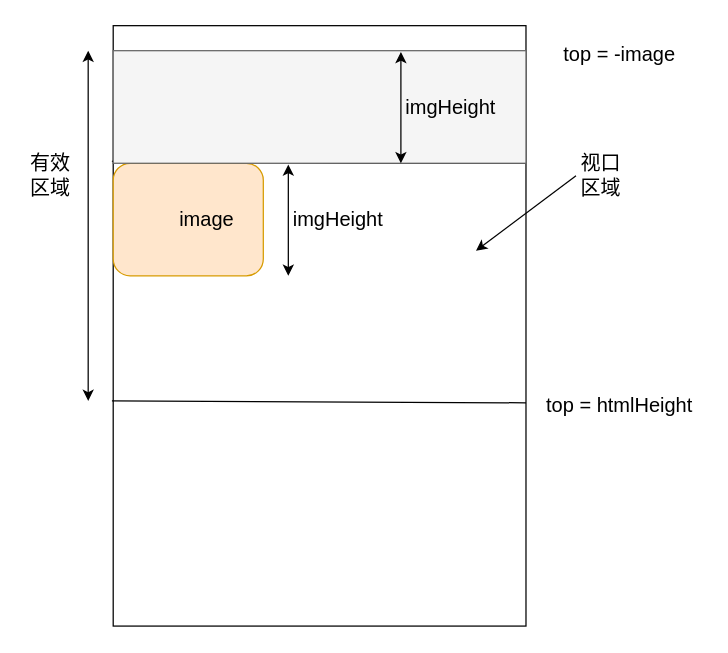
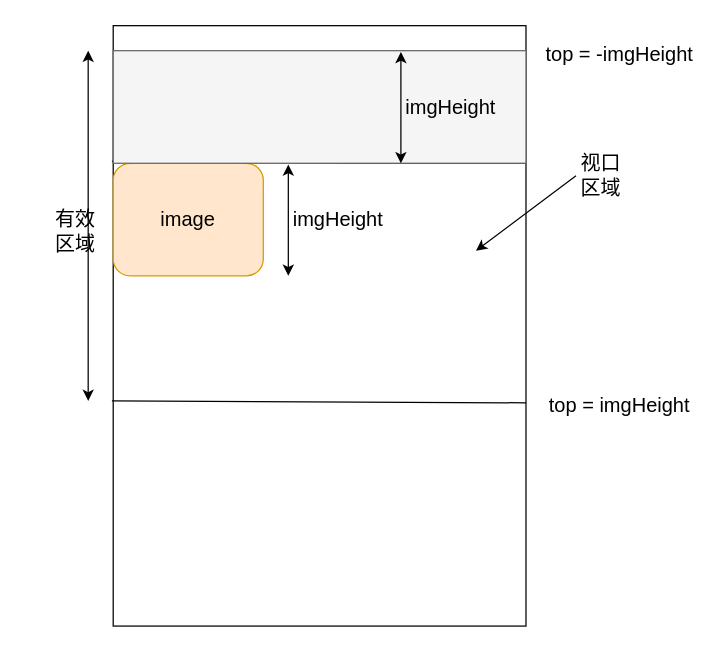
  <mxCell id="0" />
  <mxCell id="1" parent="0" />
  <mxCell id="2" value="" style="rounded=0;whiteSpace=wrap;html=1;" vertex="1" parent="1"><mxGeometry x="90" y="20" width="330" height="480" as="geometry" /></mxCell>
  <mxCell id="3" value="" style="rounded=1;whiteSpace=wrap;html=1;fillColor=#ffe6cc;strokeColor=#d79b00;" vertex="1" parent="1"><mxGeometry x="90" y="130" width="120" height="90" as="geometry" /></mxCell>
- <mxCell id="4" value="image" style="text;html=1;strokeColor=none;fillColor=none;align=center;verticalAlign=middle;whiteSpace=wrap;rounded=0;fontSize=16;" vertex="1" parent="1"><mxGeometry x="135" y="157.5" width="60" height="35" as="geometry" /></mxCell>
+ <mxCell id="4" value="image" style="text;html=1;strokeColor=none;fillColor=none;align=center;verticalAlign=middle;whiteSpace=wrap;rounded=0;fontSize=16;" vertex="1" parent="1"><mxGeometry x="120" y="157.5" width="60" height="35" as="geometry" /></mxCell>
  <mxCell id="5" value="" style="endArrow=none;html=1;fontSize=16;exitX=-0.003;exitY=0.226;exitDx=0;exitDy=0;exitPerimeter=0;" edge="1" parent="1" source="2"><mxGeometry width="50" height="50" relative="1" as="geometry"><mxPoint x="370" y="180" as="sourcePoint" /><mxPoint x="420" y="130" as="targetPoint" /></mxGeometry></mxCell>
  <mxCell id="6" value="" style="endArrow=none;html=1;fontSize=16;exitX=-0.003;exitY=0.226;exitDx=0;exitDy=0;exitPerimeter=0;" edge="1" parent="1" source="2"><mxGeometry width="50" height="50" relative="1" as="geometry"><mxPoint x="89.01" y="128.48" as="sourcePoint" /><mxPoint x="420" y="130" as="targetPoint" /><Array as="points"><mxPoint x="270" y="130" /></Array></mxGeometry></mxCell>
  <mxCell id="7" value="" style="endArrow=none;html=1;fontSize=16;exitX=-0.003;exitY=0.226;exitDx=0;exitDy=0;exitPerimeter=0;" edge="1" parent="1"><mxGeometry width="50" height="50" relative="1" as="geometry"><mxPoint x="89.01" y="320" as="sourcePoint" /><mxPoint x="420" y="321.52" as="targetPoint" /></mxGeometry></mxCell>
  <mxCell id="8" value="" style="endArrow=classic;html=1;fontSize=16;" edge="1" parent="1"><mxGeometry width="50" height="50" relative="1" as="geometry"><mxPoint x="460" y="140" as="sourcePoint" /><mxPoint x="380" y="200" as="targetPoint" /></mxGeometry></mxCell>
  <mxCell id="9" value="视口区域" style="text;html=1;strokeColor=none;fillColor=none;align=center;verticalAlign=middle;whiteSpace=wrap;rounded=0;fontSize=16;" vertex="1" parent="1"><mxGeometry x="460" y="130" width="40" height="20" as="geometry" /></mxCell>
  <mxCell id="10" value="" style="rounded=0;whiteSpace=wrap;html=1;fontSize=16;fillColor=#f5f5f5;strokeColor=#666666;fontColor=#333333;" vertex="1" parent="1"><mxGeometry x="90" y="40" width="330" height="90" as="geometry" /></mxCell>
  <mxCell id="11" value="" style="endArrow=classic;startArrow=classic;html=1;fontSize=16;" edge="1" parent="1"><mxGeometry width="50" height="50" relative="1" as="geometry"><mxPoint x="230" y="220" as="sourcePoint" /><mxPoint x="230" y="131" as="targetPoint" /></mxGeometry></mxCell>
  <mxCell id="12" value="imgHeight" style="text;html=1;strokeColor=none;fillColor=none;align=center;verticalAlign=middle;whiteSpace=wrap;rounded=0;fontSize=16;" vertex="1" parent="1"><mxGeometry x="250" y="162.5" width="40" height="25" as="geometry" /></mxCell>
  <mxCell id="13" value="" style="endArrow=classic;startArrow=classic;html=1;fontSize=16;" edge="1" parent="1"><mxGeometry width="50" height="50" relative="1" as="geometry"><mxPoint x="320" y="130" as="sourcePoint" /><mxPoint x="320" y="41" as="targetPoint" /></mxGeometry></mxCell>
  <mxCell id="14" value="imgHeight" style="text;html=1;strokeColor=none;fillColor=none;align=center;verticalAlign=middle;whiteSpace=wrap;rounded=0;fontSize=16;" vertex="1" parent="1"><mxGeometry x="340" y="72.5" width="40" height="25" as="geometry" /></mxCell>
- <mxCell id="15" value="top = -image" style="text;html=1;strokeColor=none;fillColor=none;align=center;verticalAlign=middle;whiteSpace=wrap;rounded=0;fontSize=16;" vertex="1" parent="1"><mxGeometry x="430" y="30" width="130" height="25" as="geometry" /></mxCell>
- <mxCell id="16" value="top = htmlHeight" style="text;html=1;strokeColor=none;fillColor=none;align=center;verticalAlign=middle;whiteSpace=wrap;rounded=0;fontSize=16;" vertex="1" parent="1"><mxGeometry x="430" y="310" width="130" height="25" as="geometry" /></mxCell>
+ <mxCell id="15" value="top = -imgHeight" style="text;html=1;strokeColor=none;fillColor=none;align=center;verticalAlign=middle;whiteSpace=wrap;rounded=0;fontSize=16;" vertex="1" parent="1"><mxGeometry x="430" y="30" width="130" height="25" as="geometry" /></mxCell>
+ <mxCell id="16" value="top = imgHeight" style="text;html=1;strokeColor=none;fillColor=none;align=center;verticalAlign=middle;whiteSpace=wrap;rounded=0;fontSize=16;" vertex="1" parent="1"><mxGeometry x="430" y="310" width="130" height="25" as="geometry" /></mxCell>
  <mxCell id="17" value="" style="endArrow=classic;startArrow=classic;html=1;fontSize=16;" edge="1" parent="1"><mxGeometry width="50" height="50" relative="1" as="geometry"><mxPoint x="70" y="320" as="sourcePoint" /><mxPoint x="70" y="40" as="targetPoint" /></mxGeometry></mxCell>
- <mxCell id="18" value="有效区域" style="text;html=1;strokeColor=none;fillColor=none;align=center;verticalAlign=middle;whiteSpace=wrap;rounded=0;fontSize=16;" vertex="1" parent="1"><mxGeometry x="20" y="130" width="40" height="20" as="geometry" /></mxCell>
+ <mxCell id="18" value="有效区域" style="text;html=1;strokeColor=none;fillColor=none;align=center;verticalAlign=middle;whiteSpace=wrap;rounded=0;fontSize=16;" vertex="1" parent="1"><mxGeometry x="40" y="175" width="40" height="20" as="geometry" /></mxCell>
